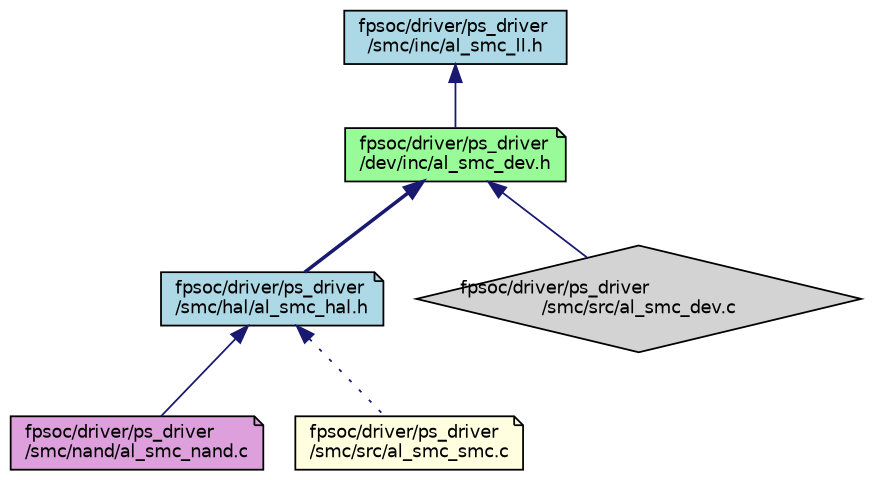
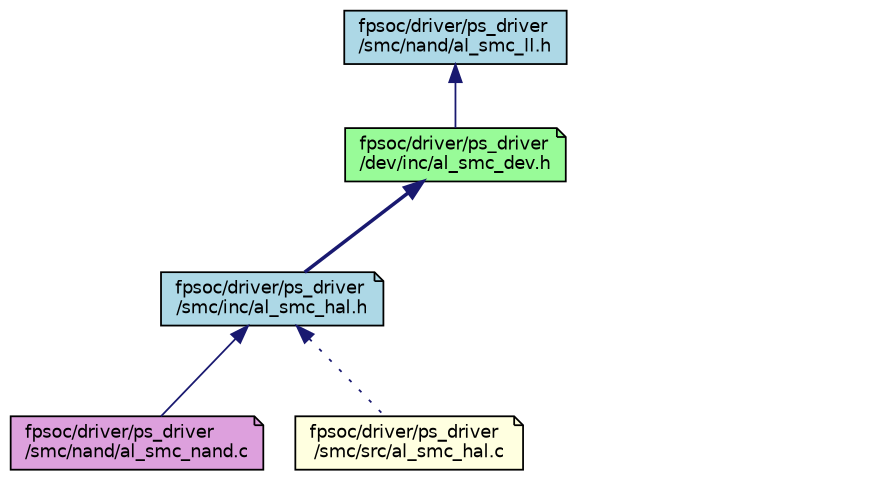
  digraph {
    node [color=black fillcolor=lightblue fontname=Helvetica fontsize=10 shape=note style=filled]
    edge [color=midnightblue dir=back fontname=Helvetica fontsize=10 labelfontname=Helvetica labelfontsize=10 style=solid]
-   n1 [fontcolor=black height=0.2 label="fpsoc/driver/ps_driver\l/smc/inc/al_smc_ll.h" shape=box width=0.4]
+   n1 [fontcolor=black height=0.2 label="fpsoc/driver/ps_driver\l/smc/nand/al_smc_ll.h" shape=box width=0.4]
    n2 [fillcolor=palegreen height=0.2 label="fpsoc/driver/ps_driver\l/dev/inc/al_smc_dev.h" width=0.4]
-   n3 [height=0.2 label="fpsoc/driver/ps_driver\l/smc/hal/al_smc_hal.h" width=0.4]
-   n4 [fillcolor=lightgrey height=0.2 label="fpsoc/driver/ps_driver\l/smc/src/al_smc_dev.c" shape=diamond width=0.4]
+   n3 [height=0.2 label="fpsoc/driver/ps_driver\l/smc/inc/al_smc_hal.h" width=0.4]
    n5 [fillcolor=plum height=0.2 label="fpsoc/driver/ps_driver\l/smc/nand/al_smc_nand.c" width=0.4]
-   n6 [fillcolor=lightyellow height=0.2 label="fpsoc/driver/ps_driver\l/smc/src/al_smc_smc.c" width=0.4]
+   n6 [fillcolor=lightyellow height=0.2 label="fpsoc/driver/ps_driver\l/smc/src/al_smc_hal.c" width=0.4]
    n1 -> n2
    n2 -> n3 [style=bold]
-   n2 -> n4
    n3 -> n5
    n3 -> n6 [style=dotted]
  }
